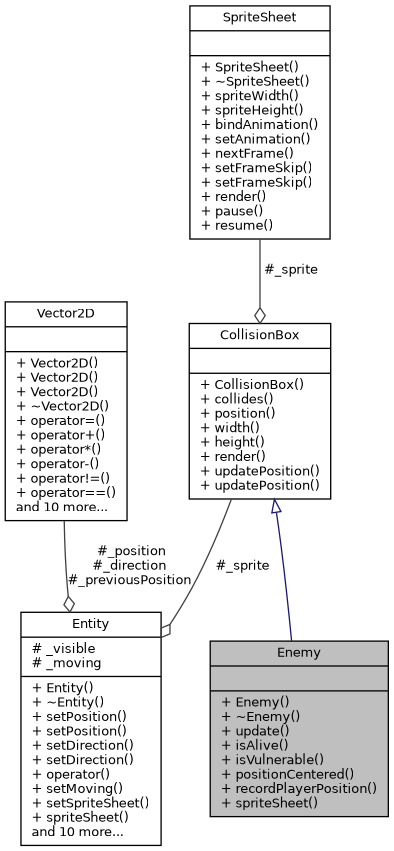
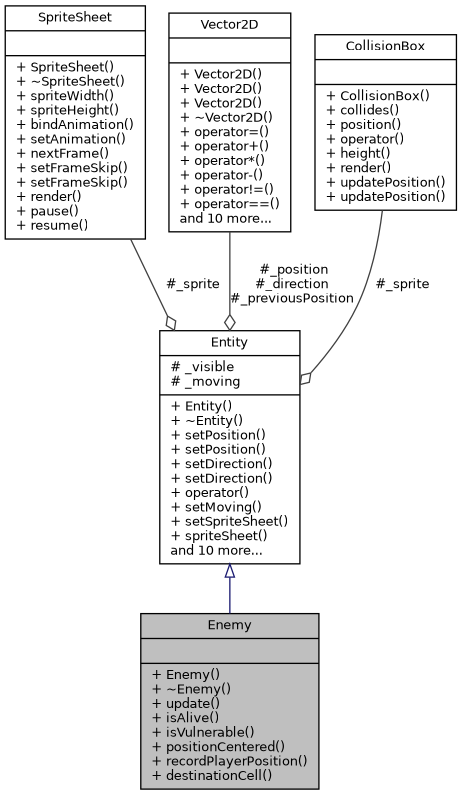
  digraph {
    node [color=black fillcolor=white fontname=Helvetica fontsize=10 shape=record style=filled]
    edge [color=grey25 fontname=Helvetica fontsize=10 labelfontname=Helvetica labelfontsize=10 style=solid arrowhead=odiamond]
-   n1 [fillcolor=grey75 fontcolor=black height=0.2 label="{Enemy\n||+ Enemy()\l+ ~Enemy()\l+ update()\l+ isAlive()\l+ isVulnerable()\l+ positionCentered()\l+ recordPlayerPosition()\l+ spriteSheet()\l}" width=0.4]
+   n1 [fillcolor=grey75 fontcolor=black height=0.2 label="{Enemy\n||+ Enemy()\l+ ~Enemy()\l+ update()\l+ isAlive()\l+ isVulnerable()\l+ positionCentered()\l+ recordPlayerPosition()\l+ destinationCell()\l}" width=0.4]
    n2 [height=0.2 label="{Entity\n|# _visible\l# _moving\l|+ Entity()\l+ ~Entity()\l+ setPosition()\l+ setPosition()\l+ setDirection()\l+ setDirection()\l+ operator()\l+ setMoving()\l+ setSpriteSheet()\l+ spriteSheet()\land 10 more...\l}" width=0.4]
    n3 [height=0.2 label="{SpriteSheet\n||+ SpriteSheet()\l+ ~SpriteSheet()\l+ spriteWidth()\l+ spriteHeight()\l+ bindAnimation()\l+ setAnimation()\l+ nextFrame()\l+ setFrameSkip()\l+ setFrameSkip()\l+ render()\l+ pause()\l+ resume()\l}" width=0.4]
    n4 [height=0.2 label="{Vector2D\n||+ Vector2D()\l+ Vector2D()\l+ Vector2D()\l+ ~Vector2D()\l+ operator=()\l+ operator+()\l+ operator*()\l+ operator-()\l+ operator!=()\l+ operator==()\land 10 more...\l}" width=0.4]
-   n5 [height=0.2 label="{CollisionBox\n||+ CollisionBox()\l+ collides()\l+ position()\l+ width()\l+ height()\l+ render()\l+ updatePosition()\l+ updatePosition()\l}" width=0.4]
-   n5 -> n1 [arrowtail=onormal color=midnightblue dir=back arrowhead=""]
-   n3 -> n5 [label=" #_sprite"]
+   n5 [height=0.2 label="{CollisionBox\n||+ CollisionBox()\l+ collides()\l+ position()\l+ operator()\l+ height()\l+ render()\l+ updatePosition()\l+ updatePosition()\l}" width=0.4]
+   n2 -> n1 [arrowtail=onormal color=midnightblue dir=back arrowhead=""]
+   n3 -> n2 [label=" #_sprite"]
    n4 -> n2 [label=" #_position\n#_direction\n#_previousPosition"]
    n5 -> n2 [label=" #_sprite"]
  }
